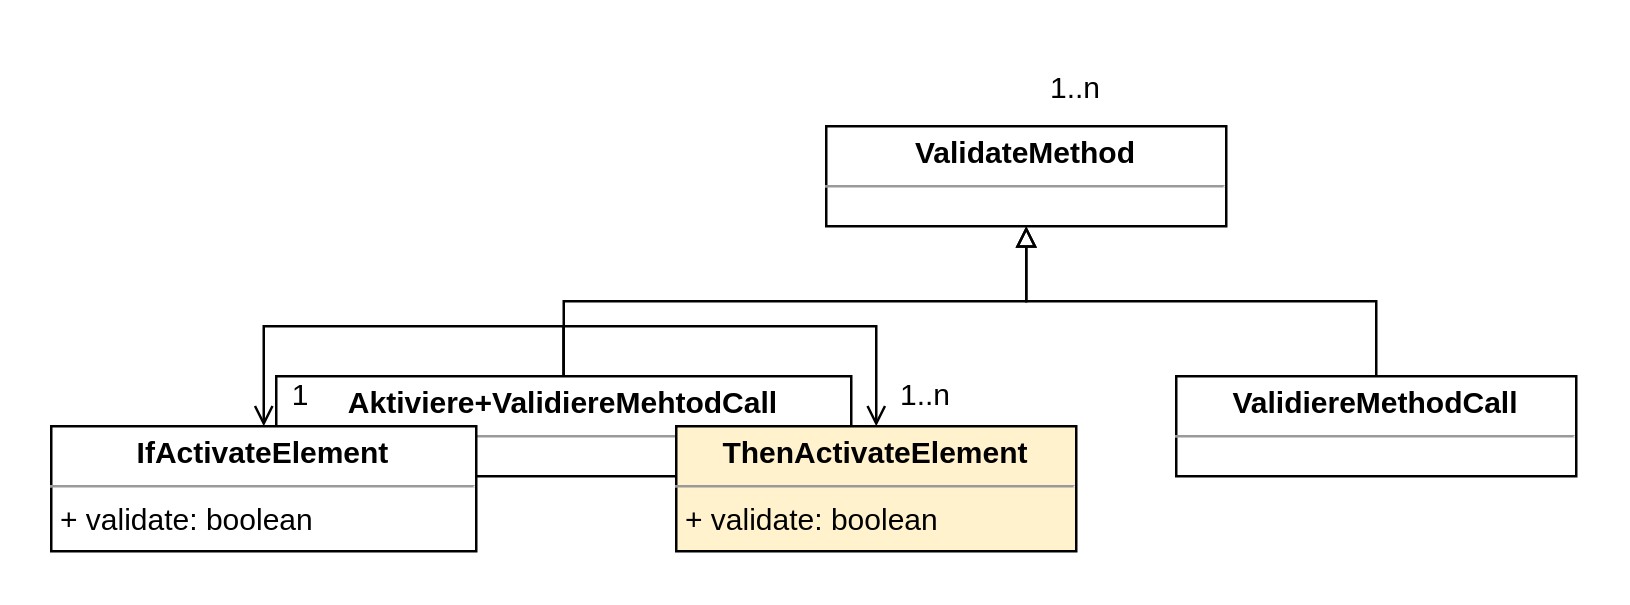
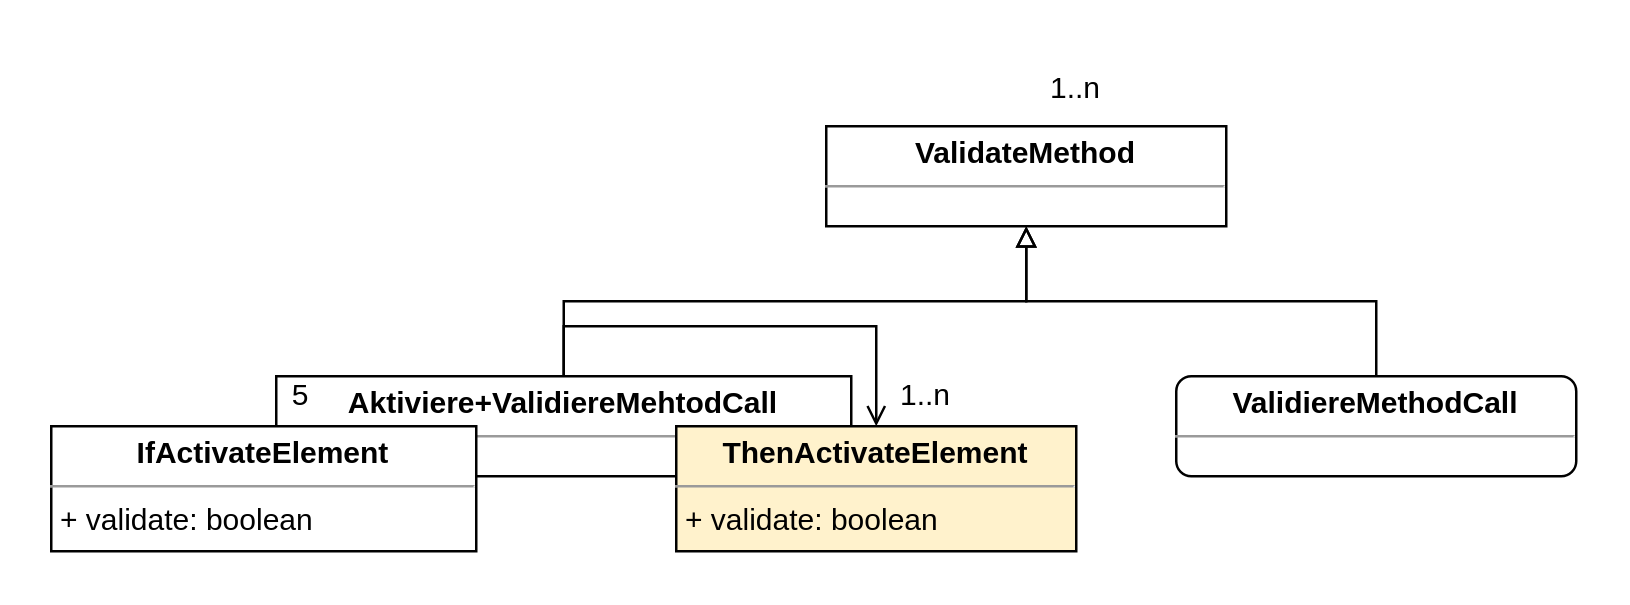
  <mxCell id="0" />
  <mxCell id="1" parent="0" />
- <mxCell id="2" style="edgeStyle=orthogonalEdgeStyle;rounded=0;orthogonalLoop=1;jettySize=auto;html=1;endArrow=open;endFill=0;entryX=0.5;entryY=0;entryDx=0;entryDy=0;" edge="1" parent="1" source="5" target="6"><mxGeometry relative="1" as="geometry"><mxPoint x="130" y="150" as="targetPoint" /><Array as="points"><mxPoint x="225" y="130" /><mxPoint x="105" y="130" /></Array></mxGeometry></mxCell>
  <mxCell id="3" style="edgeStyle=orthogonalEdgeStyle;rounded=0;orthogonalLoop=1;jettySize=auto;html=1;endArrow=open;endFill=0;entryX=0.5;entryY=0;entryDx=0;entryDy=0;" edge="1" parent="1" source="5" target="7"><mxGeometry relative="1" as="geometry"><mxPoint x="410" y="125" as="targetPoint" /><Array as="points"><mxPoint x="225" y="130" /><mxPoint x="350" y="130" /></Array></mxGeometry></mxCell>
  <mxCell id="4" style="edgeStyle=orthogonalEdgeStyle;rounded=0;orthogonalLoop=1;jettySize=auto;html=1;entryX=0.5;entryY=1;entryDx=0;entryDy=0;endArrow=block;endFill=0;" edge="1" parent="1" source="5" target="10"><mxGeometry relative="1" as="geometry" /></mxCell>
  <mxCell id="5" value="&lt;p style=&quot;margin: 0px ; margin-top: 4px ; text-align: center&quot;&gt;&lt;b&gt;Aktiviere+ValidiereMehtodCall&lt;/b&gt;&lt;/p&gt;&lt;hr size=&quot;1&quot;&gt;&lt;p style=&quot;margin: 0px ; margin-left: 4px&quot;&gt;&lt;br&gt;&lt;/p&gt;" style="verticalAlign=top;align=left;overflow=fill;fontSize=12;fontFamily=Helvetica;html=1;" vertex="1" parent="1"><mxGeometry x="110" y="150" width="230" height="40" as="geometry" /></mxCell>
  <mxCell id="6" value="&lt;p style=&quot;margin: 0px ; margin-top: 4px ; text-align: center&quot;&gt;&lt;b&gt;IfActivateElement&lt;/b&gt;&lt;/p&gt;&lt;hr size=&quot;1&quot;&gt;&lt;p style=&quot;margin: 0px ; margin-left: 4px&quot;&gt;+ validate: boolean&lt;/p&gt;" style="verticalAlign=top;align=left;overflow=fill;fontSize=12;fontFamily=Helvetica;html=1;" vertex="1" parent="1"><mxGeometry x="20" y="170" width="170" height="50" as="geometry" /></mxCell>
  <mxCell id="7" value="&lt;p style=&quot;margin: 0px ; margin-top: 4px ; text-align: center&quot;&gt;&lt;b&gt;ThenActivateElement&lt;/b&gt;&lt;/p&gt;&lt;hr size=&quot;1&quot;&gt;&lt;p style=&quot;margin: 0px ; margin-left: 4px&quot;&gt;+ validate: boolean&lt;/p&gt;" style="verticalAlign=top;align=left;overflow=fill;fontSize=12;fontFamily=Helvetica;html=1;fillColor=#fff2cc;" vertex="1" parent="1"><mxGeometry x="270" y="170" width="160" height="50" as="geometry" /></mxCell>
  <mxCell id="8" value="1..n" style="text;html=1;strokeColor=none;fillColor=none;align=center;verticalAlign=middle;whiteSpace=wrap;rounded=0;" vertex="1" parent="1"><mxGeometry x="350" y="145" width="40" height="25" as="geometry" /></mxCell>
  <mxCell id="9" value="1..n" style="text;html=1;strokeColor=none;fillColor=none;align=center;verticalAlign=middle;whiteSpace=wrap;rounded=0;" vertex="1" parent="1"><mxGeometry x="410" y="20" width="40" height="30" as="geometry" /></mxCell>
  <mxCell id="10" value="&lt;p style=&quot;margin: 0px ; margin-top: 4px ; text-align: center&quot;&gt;&lt;b&gt;ValidateMethod&lt;/b&gt;&lt;/p&gt;&lt;hr size=&quot;1&quot;&gt;&lt;p style=&quot;margin: 0px ; margin-left: 4px&quot;&gt;&lt;br&gt;&lt;/p&gt;" style="verticalAlign=top;align=left;overflow=fill;fontSize=12;fontFamily=Helvetica;html=1;" vertex="1" parent="1"><mxGeometry x="330" y="50" width="160" height="40" as="geometry" /></mxCell>
  <mxCell id="11" style="edgeStyle=orthogonalEdgeStyle;rounded=0;orthogonalLoop=1;jettySize=auto;html=1;endArrow=block;endFill=0;" edge="1" parent="1" source="12"><mxGeometry relative="1" as="geometry"><mxPoint x="410" y="90" as="targetPoint" /><Array as="points"><mxPoint x="550" y="120" /><mxPoint x="410" y="120" /></Array></mxGeometry></mxCell>
- <mxCell id="12" value="&lt;p style=&quot;margin: 0px ; margin-top: 4px ; text-align: center&quot;&gt;&lt;b&gt;ValidiereMethodCall&lt;/b&gt;&lt;/p&gt;&lt;hr size=&quot;1&quot;&gt;&lt;p style=&quot;margin: 0px ; margin-left: 4px&quot;&gt;&lt;br&gt;&lt;/p&gt;" style="verticalAlign=top;align=left;overflow=fill;fontSize=12;fontFamily=Helvetica;html=1;" vertex="1" parent="1"><mxGeometry x="470" y="150" width="160" height="40" as="geometry" /></mxCell>
- <mxCell id="13" value="1" style="text;html=1;strokeColor=none;fillColor=none;align=center;verticalAlign=middle;whiteSpace=wrap;rounded=0;" vertex="1" parent="1"><mxGeometry x="60" y="142.5" width="120" height="30" as="geometry" /></mxCell>
+ <mxCell id="12" value="&lt;p style=&quot;margin: 0px ; margin-top: 4px ; text-align: center&quot;&gt;&lt;b&gt;ValidiereMethodCall&lt;/b&gt;&lt;/p&gt;&lt;hr size=&quot;1&quot;&gt;&lt;p style=&quot;margin: 0px ; margin-left: 4px&quot;&gt;&lt;br&gt;&lt;/p&gt;" style="verticalAlign=top;align=left;overflow=fill;fontSize=12;fontFamily=Helvetica;html=1;rounded=1;" vertex="1" parent="1"><mxGeometry x="470" y="150" width="160" height="40" as="geometry" /></mxCell>
+ <mxCell id="13" value="5" style="text;html=1;strokeColor=none;fillColor=none;align=center;verticalAlign=middle;whiteSpace=wrap;rounded=0;" vertex="1" parent="1"><mxGeometry x="60" y="142.5" width="120" height="30" as="geometry" /></mxCell>
